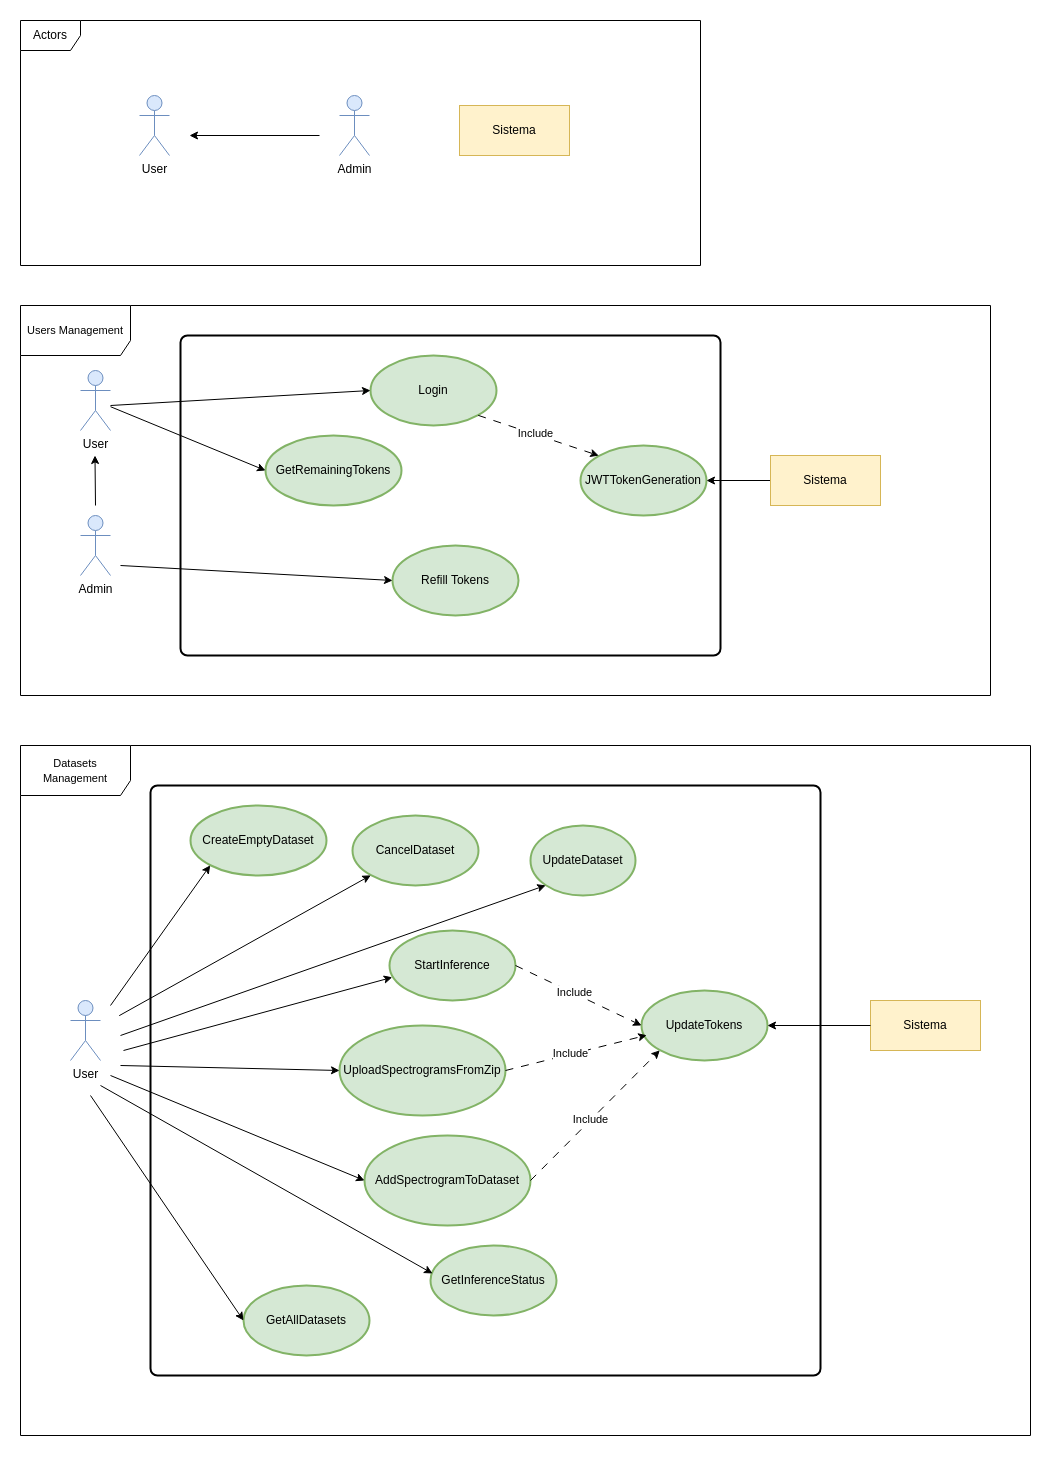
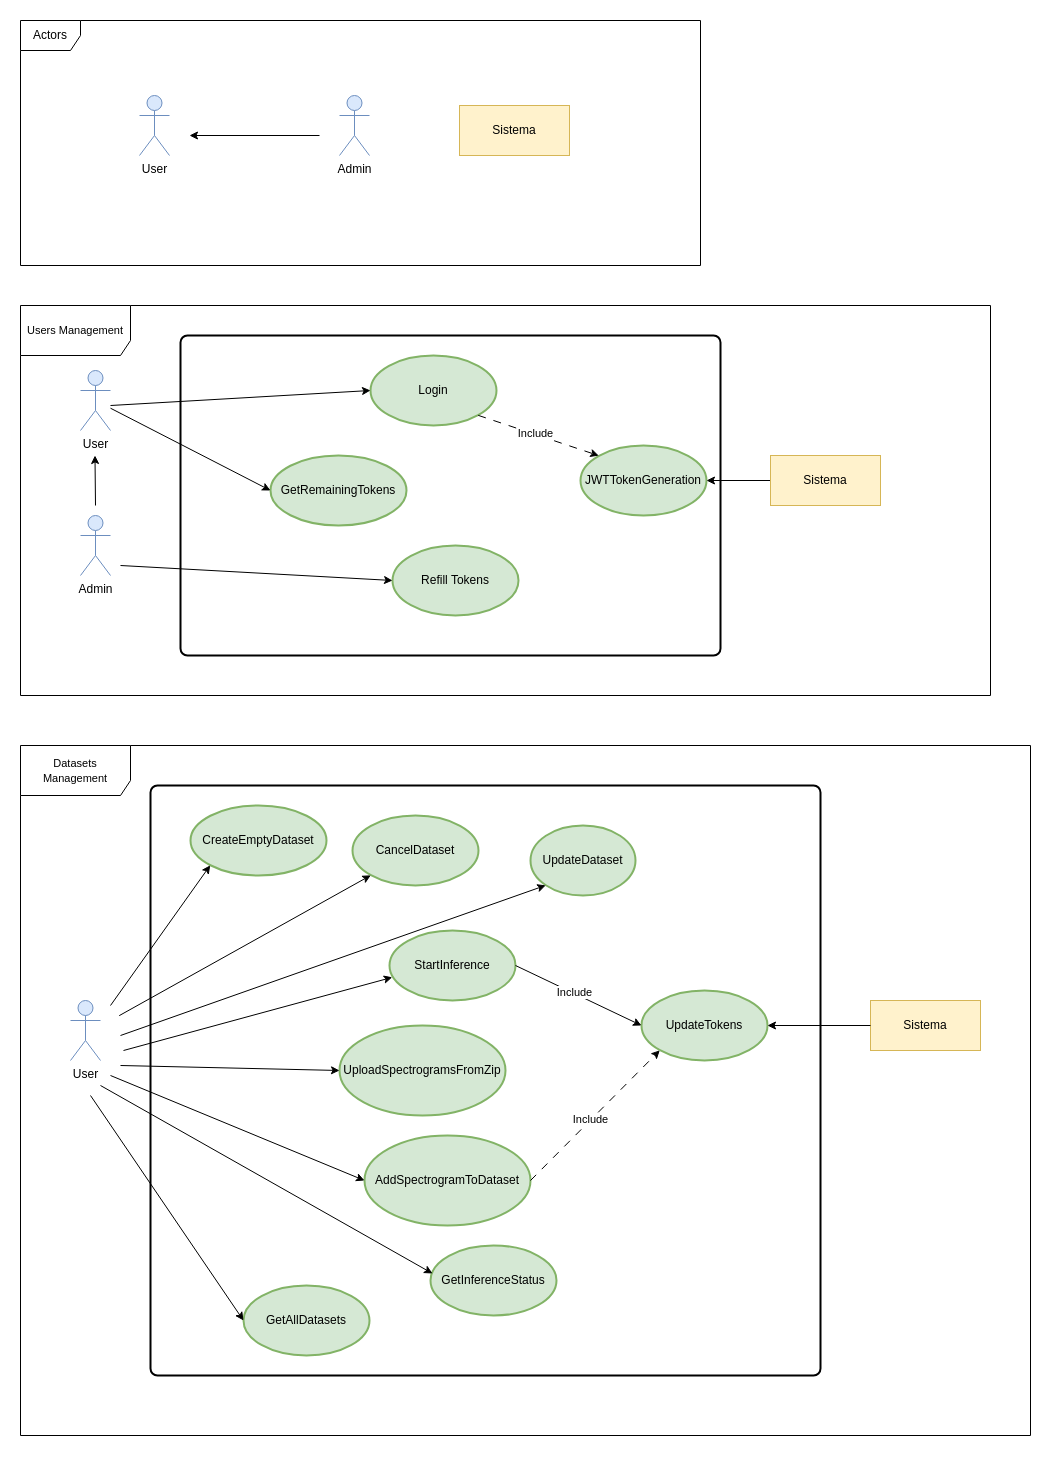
  <mxCell id="0" />
  <mxCell id="1" parent="0" />
  <mxCell id="2" value="" style="rounded=1;whiteSpace=wrap;html=1;absoluteArcSize=1;arcSize=14;strokeWidth=2;fillColor=none;" vertex="1" parent="1"><mxGeometry x="180" y="335" width="540" height="320" as="geometry" /></mxCell>
  <mxCell id="3" value="User" style="shape=umlActor;verticalLabelPosition=bottom;verticalAlign=top;html=1;outlineConnect=0;fillColor=#dae8fc;strokeColor=#6c8ebf;" vertex="1" parent="1"><mxGeometry x="139" y="95" width="30" height="60" as="geometry" /></mxCell>
  <mxCell id="4" value="Admin" style="shape=umlActor;verticalLabelPosition=bottom;verticalAlign=top;html=1;outlineConnect=0;fillColor=#dae8fc;strokeColor=#6c8ebf;" vertex="1" parent="1"><mxGeometry x="339" y="95" width="30" height="60" as="geometry" /></mxCell>
  <mxCell id="5" value="Sistema" style="html=1;whiteSpace=wrap;fillColor=#fff2cc;strokeColor=#d6b656;" vertex="1" parent="1"><mxGeometry x="459" y="105" width="110" height="50" as="geometry" /></mxCell>
  <mxCell id="6" value="" style="endArrow=classic;html=1;rounded=0;" edge="1" parent="1"><mxGeometry width="50" height="50" relative="1" as="geometry"><mxPoint x="319" y="135" as="sourcePoint" /><mxPoint x="189" y="135" as="targetPoint" /></mxGeometry></mxCell>
  <mxCell id="7" value="Actors" style="shape=umlFrame;whiteSpace=wrap;html=1;pointerEvents=0;" vertex="1" parent="1"><mxGeometry x="20" y="20" width="680" height="245" as="geometry" /></mxCell>
  <mxCell id="8" value="User" style="shape=umlActor;verticalLabelPosition=bottom;verticalAlign=top;html=1;outlineConnect=0;fillColor=#dae8fc;strokeColor=#6c8ebf;" vertex="1" parent="1"><mxGeometry x="80" y="370" width="30" height="60" as="geometry" /></mxCell>
  <mxCell id="9" value="Admin" style="shape=umlActor;verticalLabelPosition=bottom;verticalAlign=top;html=1;outlineConnect=0;fillColor=#dae8fc;strokeColor=#6c8ebf;" vertex="1" parent="1"><mxGeometry x="80" y="515" width="30" height="60" as="geometry" /></mxCell>
  <mxCell id="10" value="" style="endArrow=classic;html=1;rounded=0;" edge="1" parent="1"><mxGeometry width="50" height="50" relative="1" as="geometry"><mxPoint x="95" y="505" as="sourcePoint" /><mxPoint x="94.5" y="455" as="targetPoint" /></mxGeometry></mxCell>
  <mxCell id="11" value="&lt;font style=&quot;font-size: 11px;&quot;&gt;Users Management&lt;/font&gt;" style="shape=umlFrame;whiteSpace=wrap;html=1;pointerEvents=0;width=110;height=50;" vertex="1" parent="1"><mxGeometry x="20" y="305" width="970" height="390" as="geometry" /></mxCell>
  <mxCell id="12" value="Login" style="strokeWidth=2;html=1;shape=mxgraph.flowchart.start_1;whiteSpace=wrap;fillColor=#d5e8d4;strokeColor=#82b366;" vertex="1" parent="1"><mxGeometry x="370" y="355" width="126" height="70" as="geometry" /></mxCell>
- <mxCell id="13" value="GetRemainingTokens" style="strokeWidth=2;html=1;shape=mxgraph.flowchart.start_1;whiteSpace=wrap;fillColor=#d5e8d4;strokeColor=#82b366;" vertex="1" parent="1"><mxGeometry x="265" y="435" width="136" height="70" as="geometry" /></mxCell>
+ <mxCell id="13" value="GetRemainingTokens" style="strokeWidth=2;html=1;shape=mxgraph.flowchart.start_1;whiteSpace=wrap;fillColor=#d5e8d4;strokeColor=#82b366;" vertex="1" parent="1"><mxGeometry x="270" y="455" width="136" height="70" as="geometry" /></mxCell>
  <mxCell id="14" value="Refill Tokens" style="strokeWidth=2;html=1;shape=mxgraph.flowchart.start_1;whiteSpace=wrap;fillColor=#d5e8d4;strokeColor=#82b366;" vertex="1" parent="1"><mxGeometry x="392" y="545" width="126" height="70" as="geometry" /></mxCell>
  <mxCell id="15" value="" style="endArrow=classic;html=1;rounded=0;entryX=0;entryY=0.5;entryDx=0;entryDy=0;entryPerimeter=0;" edge="1" parent="1" target="12"><mxGeometry width="50" height="50" relative="1" as="geometry"><mxPoint x="110" y="405" as="sourcePoint" /><mxPoint x="160" y="355" as="targetPoint" /></mxGeometry></mxCell>
  <mxCell id="16" value="" style="endArrow=classic;html=1;rounded=0;entryX=0;entryY=0.5;entryDx=0;entryDy=0;entryPerimeter=0;" edge="1" parent="1" source="8" target="13"><mxGeometry width="50" height="50" relative="1" as="geometry"><mxPoint x="130" y="430" as="sourcePoint" /><mxPoint x="180" y="380" as="targetPoint" /></mxGeometry></mxCell>
  <mxCell id="17" value="" style="endArrow=classic;html=1;rounded=0;entryX=0;entryY=0.5;entryDx=0;entryDy=0;entryPerimeter=0;" edge="1" parent="1" target="14"><mxGeometry width="50" height="50" relative="1" as="geometry"><mxPoint x="120" y="565" as="sourcePoint" /><mxPoint x="170" y="515" as="targetPoint" /></mxGeometry></mxCell>
  <mxCell id="18" value="" style="rounded=1;whiteSpace=wrap;html=1;absoluteArcSize=1;arcSize=14;strokeWidth=2;fillColor=none;" vertex="1" parent="1"><mxGeometry x="150" y="785" width="670" height="590" as="geometry" /></mxCell>
  <mxCell id="19" value="User" style="shape=umlActor;verticalLabelPosition=bottom;verticalAlign=top;html=1;outlineConnect=0;fillColor=#dae8fc;strokeColor=#6c8ebf;" vertex="1" parent="1"><mxGeometry x="70" y="1000" width="30" height="60" as="geometry" /></mxCell>
  <mxCell id="20" value="&lt;font style=&quot;font-size: 11px;&quot;&gt;Datasets Management&lt;/font&gt;" style="shape=umlFrame;whiteSpace=wrap;html=1;pointerEvents=0;width=110;height=50;" vertex="1" parent="1"><mxGeometry x="20" y="745" width="1010" height="690" as="geometry" /></mxCell>
  <mxCell id="21" value="CancelDataset" style="strokeWidth=2;html=1;shape=mxgraph.flowchart.start_1;whiteSpace=wrap;fillColor=#d5e8d4;strokeColor=#82b366;" vertex="1" parent="1"><mxGeometry x="352" y="815" width="126" height="70" as="geometry" /></mxCell>
  <mxCell id="22" value="CreateEmptyDataset" style="strokeWidth=2;html=1;shape=mxgraph.flowchart.start_1;whiteSpace=wrap;fillColor=#d5e8d4;strokeColor=#82b366;" vertex="1" parent="1"><mxGeometry x="190" y="805" width="136" height="70" as="geometry" /></mxCell>
  <mxCell id="23" value="UpdateDataset" style="strokeWidth=2;html=1;shape=mxgraph.flowchart.start_1;whiteSpace=wrap;fillColor=#d5e8d4;strokeColor=#82b366;" vertex="1" parent="1"><mxGeometry x="530" y="825" width="105" height="70" as="geometry" /></mxCell>
  <mxCell id="24" value="Sistema" style="html=1;whiteSpace=wrap;fillColor=#fff2cc;strokeColor=#d6b656;" vertex="1" parent="1"><mxGeometry x="870" y="1000" width="110" height="50" as="geometry" /></mxCell>
  <mxCell id="25" value="StartInference" style="strokeWidth=2;html=1;shape=mxgraph.flowchart.start_1;whiteSpace=wrap;fillColor=#d5e8d4;strokeColor=#82b366;" vertex="1" parent="1"><mxGeometry x="389" y="930" width="126" height="70" as="geometry" /></mxCell>
  <mxCell id="26" value="GetAllDatasets" style="strokeWidth=2;html=1;shape=mxgraph.flowchart.start_1;whiteSpace=wrap;fillColor=#d5e8d4;strokeColor=#82b366;" vertex="1" parent="1"><mxGeometry x="243" y="1285" width="126" height="70" as="geometry" /></mxCell>
  <mxCell id="27" value="GetInferenceStatus" style="strokeWidth=2;html=1;shape=mxgraph.flowchart.start_1;whiteSpace=wrap;fillColor=#d5e8d4;strokeColor=#82b366;" vertex="1" parent="1"><mxGeometry x="430" y="1245" width="126" height="70" as="geometry" /></mxCell>
  <mxCell id="28" value="AddSpectrogramToDataset" style="strokeWidth=2;html=1;shape=mxgraph.flowchart.start_1;whiteSpace=wrap;fillColor=#d5e8d4;strokeColor=#82b366;" vertex="1" parent="1"><mxGeometry x="364" y="1135" width="166" height="90" as="geometry" /></mxCell>
  <mxCell id="29" value="UploadSpectrogramsFromZip" style="strokeWidth=2;html=1;shape=mxgraph.flowchart.start_1;whiteSpace=wrap;fillColor=#d5e8d4;strokeColor=#82b366;" vertex="1" parent="1"><mxGeometry x="339" y="1025" width="166" height="90" as="geometry" /></mxCell>
  <mxCell id="30" value="UpdateTokens" style="strokeWidth=2;html=1;shape=mxgraph.flowchart.start_1;whiteSpace=wrap;fillColor=#d5e8d4;strokeColor=#82b366;" vertex="1" parent="1"><mxGeometry x="641" y="990" width="126" height="70" as="geometry" /></mxCell>
  <mxCell id="31" value="" style="endArrow=classic;html=1;rounded=0;entryX=0.145;entryY=0.855;entryDx=0;entryDy=0;entryPerimeter=0;" edge="1" parent="1" target="22"><mxGeometry width="50" height="50" relative="1" as="geometry"><mxPoint x="110" y="1005" as="sourcePoint" /><mxPoint x="160" y="955" as="targetPoint" /></mxGeometry></mxCell>
  <mxCell id="32" value="" style="endArrow=classic;html=1;rounded=0;entryX=0.145;entryY=0.855;entryDx=0;entryDy=0;entryPerimeter=0;" edge="1" parent="1" target="21"><mxGeometry width="50" height="50" relative="1" as="geometry"><mxPoint x="118.73" y="1015.15" as="sourcePoint" /><mxPoint x="369" y="865" as="targetPoint" /></mxGeometry></mxCell>
  <mxCell id="33" value="" style="endArrow=classic;html=1;rounded=0;entryX=0.145;entryY=0.855;entryDx=0;entryDy=0;entryPerimeter=0;" edge="1" parent="1" target="23"><mxGeometry width="50" height="50" relative="1" as="geometry"><mxPoint x="120" y="1035" as="sourcePoint" /><mxPoint x="170" y="995" as="targetPoint" /></mxGeometry></mxCell>
  <mxCell id="34" value="" style="endArrow=classic;html=1;rounded=0;entryX=0.022;entryY=0.669;entryDx=0;entryDy=0;entryPerimeter=0;" edge="1" parent="1" target="25"><mxGeometry width="50" height="50" relative="1" as="geometry"><mxPoint x="123" y="1050" as="sourcePoint" /><mxPoint x="392" y="955" as="targetPoint" /></mxGeometry></mxCell>
  <mxCell id="35" value="" style="endArrow=classic;html=1;rounded=0;entryX=0;entryY=0.5;entryDx=0;entryDy=0;entryPerimeter=0;" edge="1" parent="1" target="26"><mxGeometry width="50" height="50" relative="1" as="geometry"><mxPoint x="90" y="1095" as="sourcePoint" /><mxPoint x="160" y="1025" as="targetPoint" /></mxGeometry></mxCell>
  <mxCell id="36" value="" style="endArrow=classic;html=1;rounded=0;entryX=0.016;entryY=0.4;entryDx=0;entryDy=0;entryPerimeter=0;" edge="1" parent="1" target="27"><mxGeometry width="50" height="50" relative="1" as="geometry"><mxPoint x="100" y="1085" as="sourcePoint" /><mxPoint x="150" y="1035" as="targetPoint" /></mxGeometry></mxCell>
  <mxCell id="37" value="" style="endArrow=classic;html=1;rounded=0;entryX=0;entryY=0.5;entryDx=0;entryDy=0;entryPerimeter=0;" edge="1" parent="1" target="28"><mxGeometry width="50" height="50" relative="1" as="geometry"><mxPoint x="110" y="1075" as="sourcePoint" /><mxPoint x="130" y="1045" as="targetPoint" /></mxGeometry></mxCell>
  <mxCell id="38" value="" style="endArrow=classic;html=1;rounded=0;entryX=0;entryY=0.5;entryDx=0;entryDy=0;entryPerimeter=0;" edge="1" parent="1" target="29"><mxGeometry width="50" height="50" relative="1" as="geometry"><mxPoint x="120" y="1065" as="sourcePoint" /><mxPoint x="140" y="1045" as="targetPoint" /></mxGeometry></mxCell>
  <mxCell id="39" value="" style="endArrow=classic;html=1;rounded=0;entryX=1;entryY=0.5;entryDx=0;entryDy=0;entryPerimeter=0;exitX=0;exitY=0.5;exitDx=0;exitDy=0;" edge="1" parent="1" source="24" target="30"><mxGeometry width="50" height="50" relative="1" as="geometry"><mxPoint x="590" y="1105" as="sourcePoint" /><mxPoint x="640" y="1055" as="targetPoint" /></mxGeometry></mxCell>
- <mxCell id="40" value="" style="endArrow=classic;html=1;rounded=0;exitX=1;exitY=0.5;exitDx=0;exitDy=0;exitPerimeter=0;entryX=0;entryY=0.5;entryDx=0;entryDy=0;entryPerimeter=0;dashed=1;dashPattern=8 8;" edge="1" parent="1" source="25" target="30"><mxGeometry width="50" height="50" relative="1" as="geometry"><mxPoint x="590" y="1005" as="sourcePoint" /><mxPoint x="640" y="955" as="targetPoint" /></mxGeometry></mxCell>
+ <mxCell id="40" value="" style="endArrow=classic;html=1;rounded=0;exitX=1;exitY=0.5;exitDx=0;exitDy=0;exitPerimeter=0;entryX=0;entryY=0.5;entryDx=0;entryDy=0;entryPerimeter=0;dashed=0;dashPattern=8 8;" edge="1" parent="1" source="25" target="30"><mxGeometry width="50" height="50" relative="1" as="geometry"><mxPoint x="590" y="1005" as="sourcePoint" /><mxPoint x="640" y="955" as="targetPoint" /></mxGeometry></mxCell>
  <mxCell id="41" value="Include" style="edgeLabel;html=1;align=center;verticalAlign=middle;resizable=0;points=[];" connectable="0" vertex="1" parent="40"><mxGeometry x="-0.076" y="1" relative="1" as="geometry"><mxPoint as="offset" /></mxGeometry></mxCell>
- <mxCell id="42" value="" style="endArrow=classic;html=1;rounded=0;exitX=1;exitY=0.5;exitDx=0;exitDy=0;exitPerimeter=0;entryX=0.041;entryY=0.639;entryDx=0;entryDy=0;entryPerimeter=0;dashed=1;dashPattern=8 8;" edge="1" parent="1" source="29" target="30"><mxGeometry width="50" height="50" relative="1" as="geometry"><mxPoint x="550" y="1105" as="sourcePoint" /><mxPoint x="696" y="1140" as="targetPoint" /></mxGeometry></mxCell>
- <mxCell id="43" value="Include" style="edgeLabel;html=1;align=center;verticalAlign=middle;resizable=0;points=[];" connectable="0" vertex="1" parent="42"><mxGeometry x="-0.076" y="1" relative="1" as="geometry"><mxPoint as="offset" /></mxGeometry></mxCell>
  <mxCell id="44" value="" style="endArrow=classic;html=1;rounded=0;exitX=1;exitY=0.5;exitDx=0;exitDy=0;exitPerimeter=0;entryX=0.145;entryY=0.855;entryDx=0;entryDy=0;entryPerimeter=0;dashed=1;dashPattern=8 8;" edge="1" parent="1" source="28" target="30"><mxGeometry width="50" height="50" relative="1" as="geometry"><mxPoint x="535" y="1195" as="sourcePoint" /><mxPoint x="681" y="1230" as="targetPoint" /></mxGeometry></mxCell>
  <mxCell id="45" value="Include" style="edgeLabel;html=1;align=center;verticalAlign=middle;resizable=0;points=[];" connectable="0" vertex="1" parent="44"><mxGeometry x="-0.076" y="1" relative="1" as="geometry"><mxPoint as="offset" /></mxGeometry></mxCell>
  <mxCell id="46" value="JWTTokenGeneration" style="strokeWidth=2;html=1;shape=mxgraph.flowchart.start_1;whiteSpace=wrap;fillColor=#d5e8d4;strokeColor=#82b366;" vertex="1" parent="1"><mxGeometry x="580" y="445" width="126" height="70" as="geometry" /></mxCell>
  <mxCell id="47" value="" style="rounded=0;orthogonalLoop=1;jettySize=auto;html=1;entryX=1;entryY=0.5;entryDx=0;entryDy=0;entryPerimeter=0;" edge="1" parent="1" source="48" target="46"><mxGeometry relative="1" as="geometry"><mxPoint x="670" y="485" as="targetPoint" /></mxGeometry></mxCell>
  <mxCell id="48" value="Sistema" style="html=1;whiteSpace=wrap;fillColor=#fff2cc;strokeColor=#d6b656;" vertex="1" parent="1"><mxGeometry x="770" y="455" width="110" height="50" as="geometry" /></mxCell>
  <mxCell id="49" value="" style="endArrow=classic;html=1;rounded=0;exitX=0.855;exitY=0.855;exitDx=0;exitDy=0;exitPerimeter=0;entryX=0.145;entryY=0.145;entryDx=0;entryDy=0;entryPerimeter=0;dashed=1;dashPattern=8 8;" edge="1" parent="1" source="12" target="46"><mxGeometry width="50" height="50" relative="1" as="geometry"><mxPoint x="510" y="405" as="sourcePoint" /><mxPoint x="636" y="465" as="targetPoint" /></mxGeometry></mxCell>
  <mxCell id="50" value="Include" style="edgeLabel;html=1;align=center;verticalAlign=middle;resizable=0;points=[];" connectable="0" vertex="1" parent="49"><mxGeometry x="-0.076" y="1" relative="1" as="geometry"><mxPoint as="offset" /></mxGeometry></mxCell>
